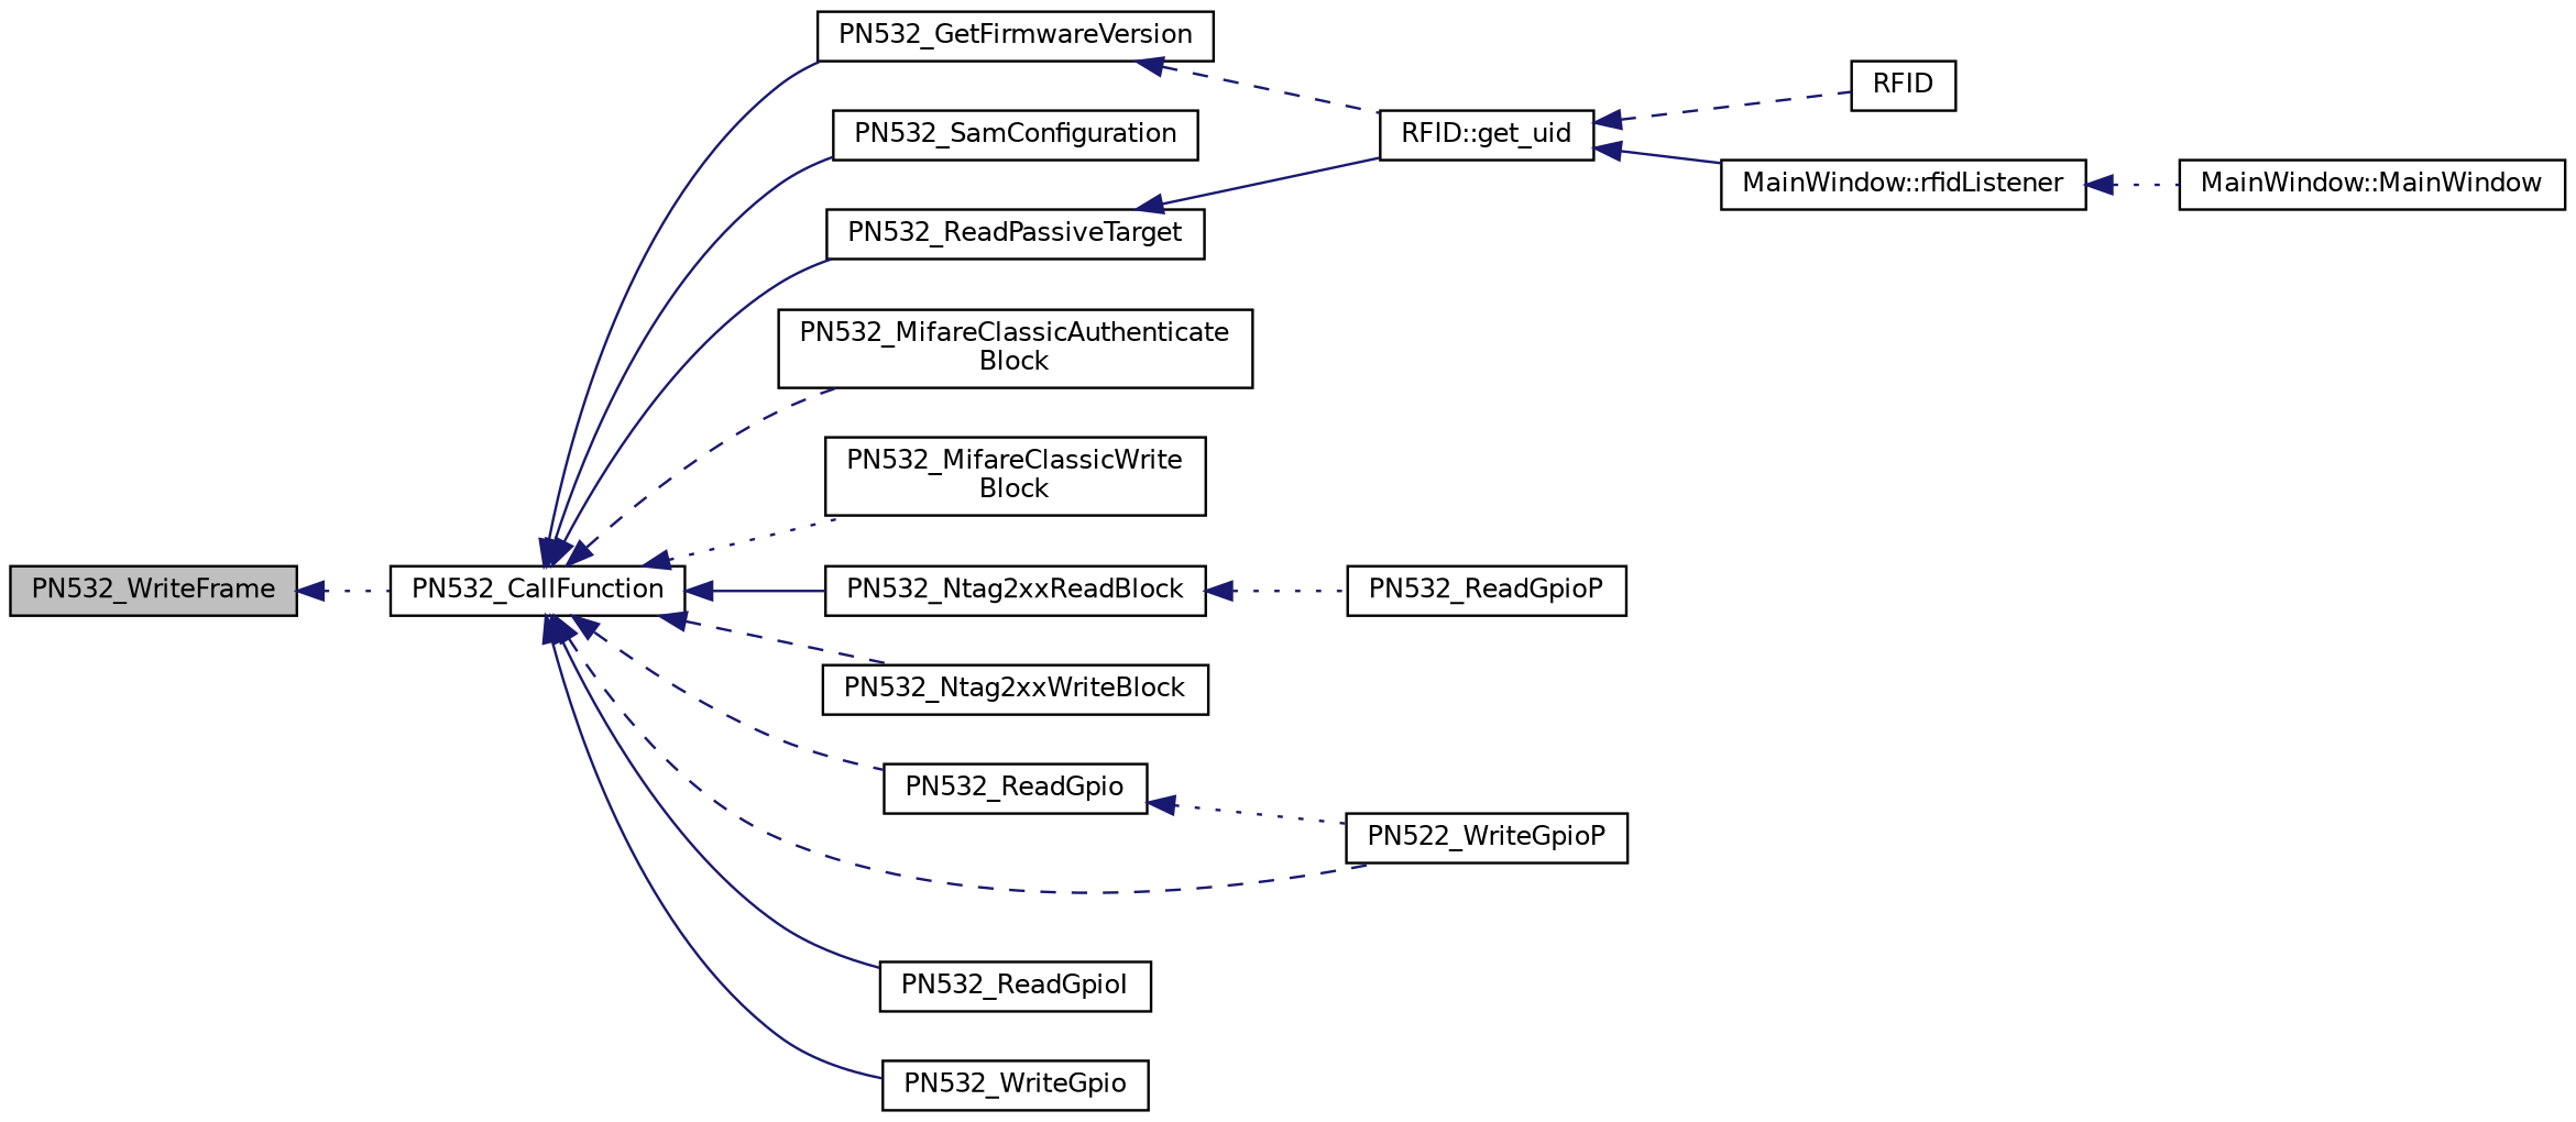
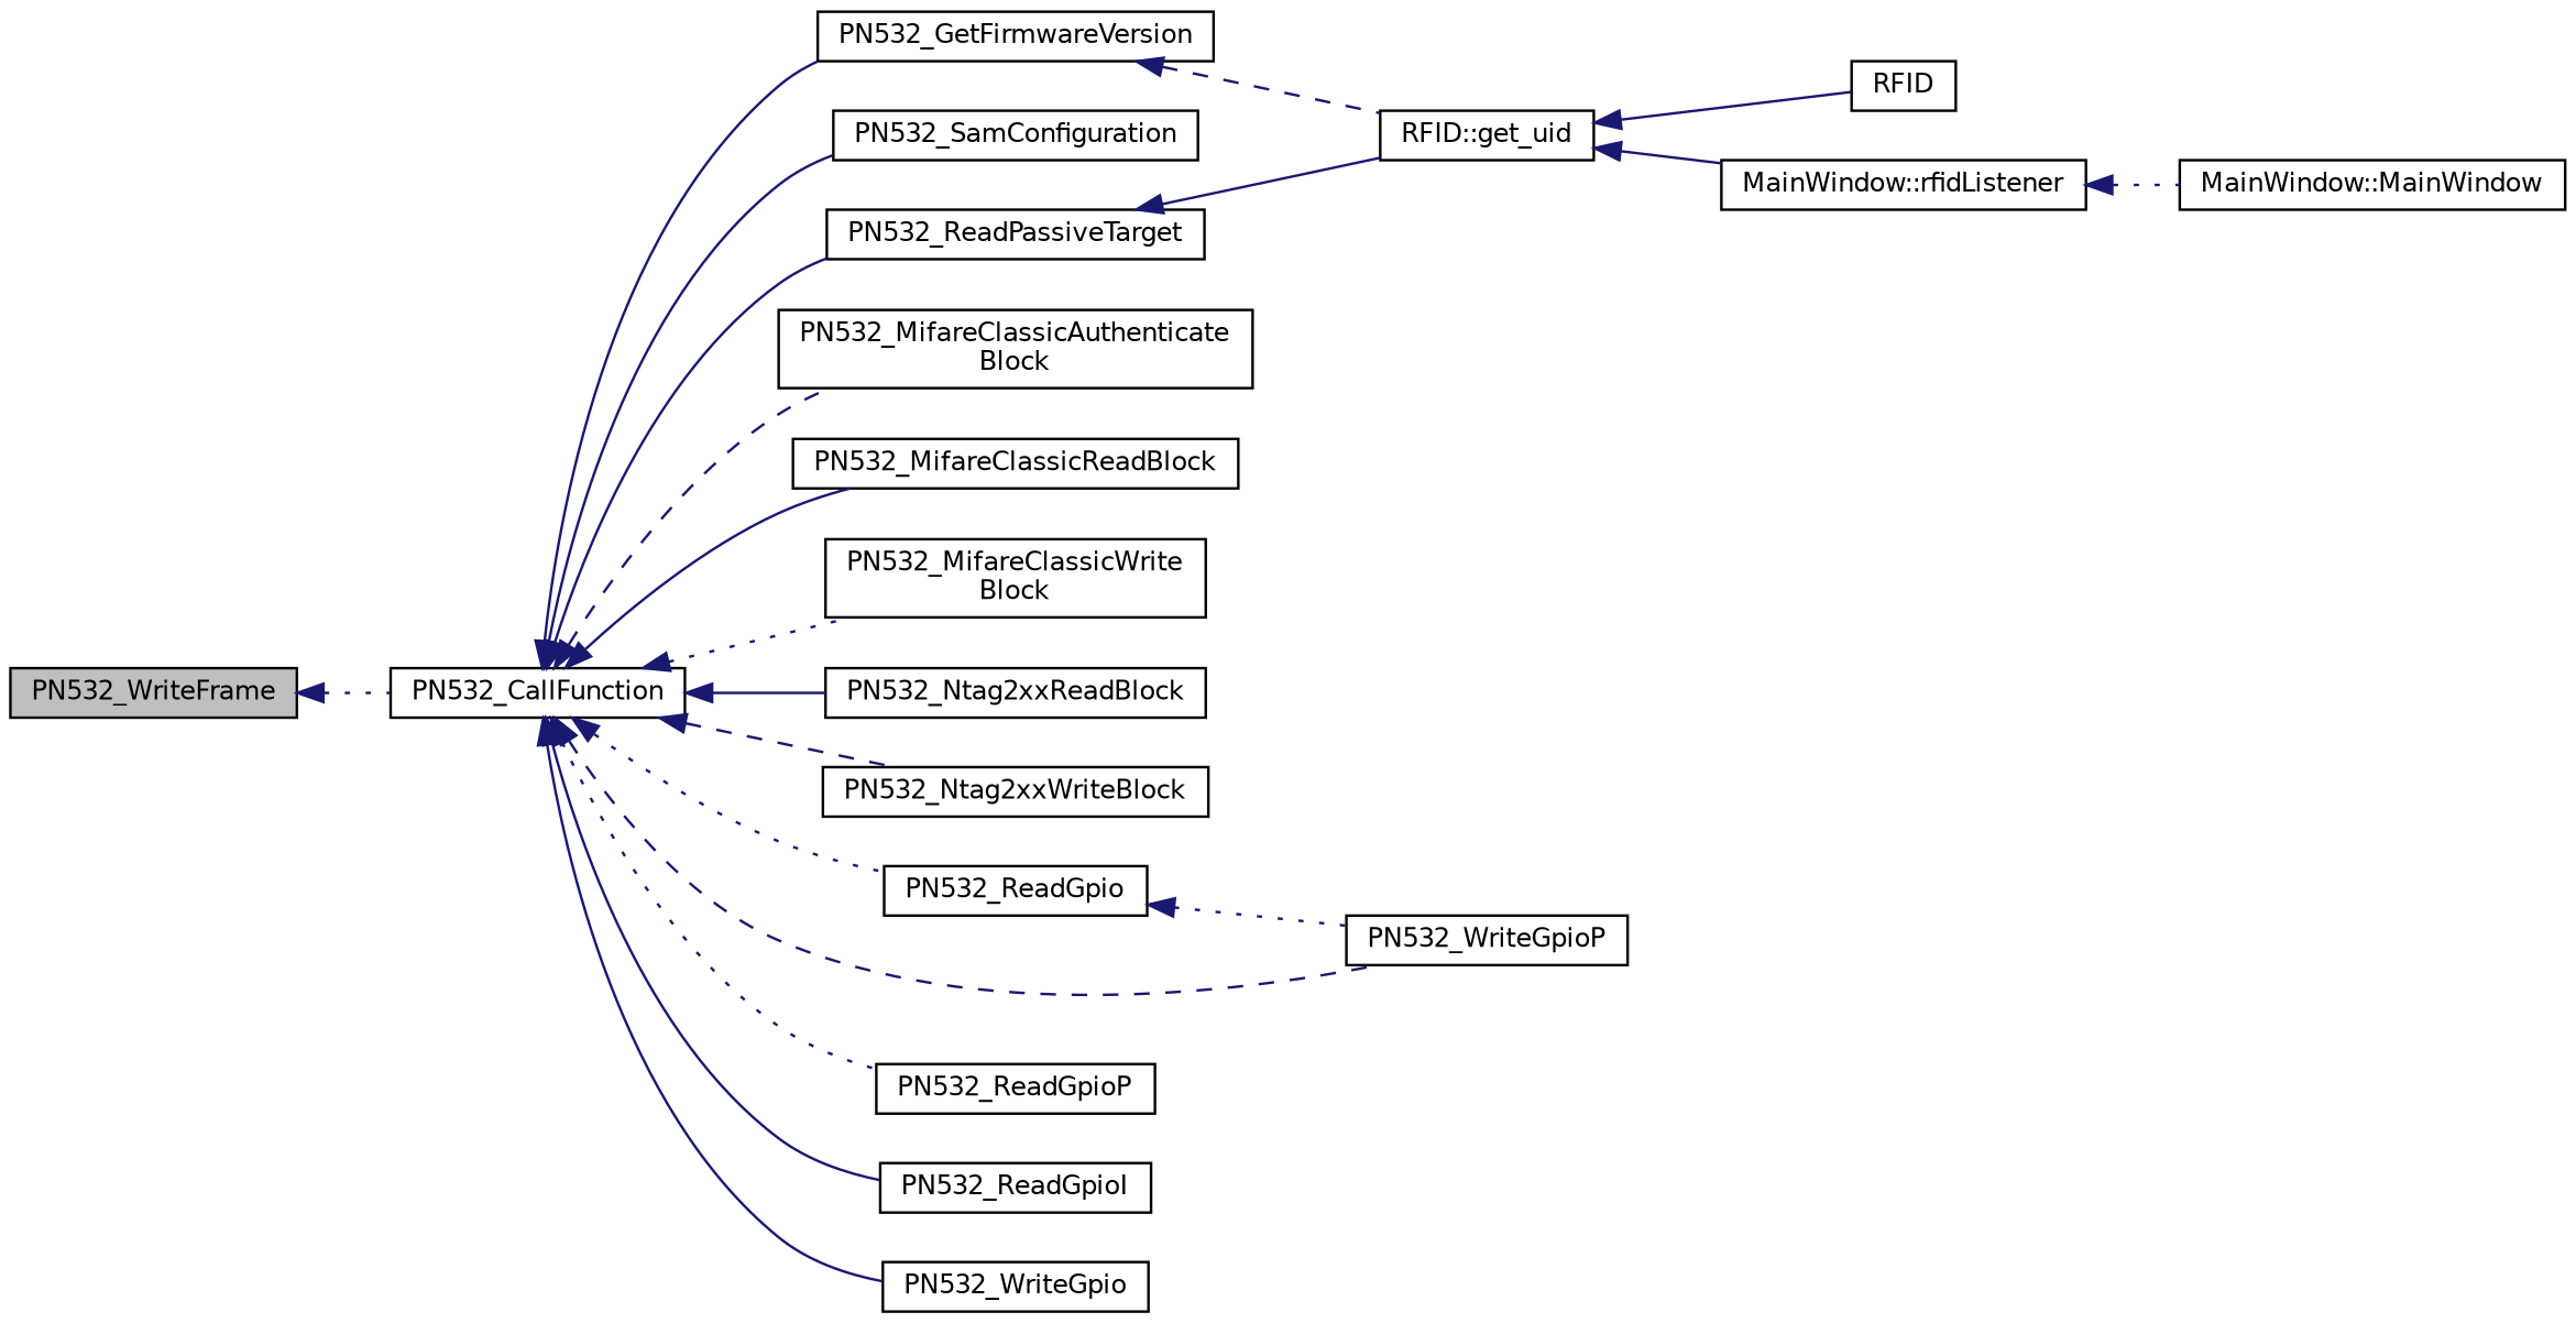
  digraph {
    rankdir=LR
    node [color=black fillcolor=white fontname=Helvetica fontsize=10 shape=record style=filled]
    edge [color=midnightblue dir=back fontname=Helvetica fontsize=10 labelfontname=Helvetica labelfontsize=10 style=solid]
    n1 [fillcolor=grey75 fontcolor=black height=0.2 label=PN532_WriteFrame width=0.4]
    n2 [height=0.2 label=PN532_CallFunction width=0.4]
    n3 [height=0.2 label=PN532_GetFirmwareVersion width=0.4]
    n4 [height=0.2 label=PN532_SamConfiguration width=0.4]
    n5 [height=0.2 label=PN532_ReadPassiveTarget width=0.4]
    n6 [height=0.2 label="PN532_MifareClassicAuthenticate\lBlock" width=0.4]
+   n7 [height=0.2 label=PN532_MifareClassicReadBlock width=0.4]
    n8 [height=0.2 label="PN532_MifareClassicWrite\lBlock" width=0.4]
    n9 [height=0.2 label=PN532_Ntag2xxReadBlock width=0.4]
    n10 [height=0.2 label=PN532_Ntag2xxWriteBlock width=0.4]
    n11 [height=0.2 label=PN532_ReadGpio width=0.4]
-   n12 [height=0.2 label=PN522_WriteGpioP width=0.4]
+   n12 [height=0.2 label=PN532_WriteGpioP width=0.4]
    n13 [height=0.2 label=PN532_ReadGpioP width=0.4]
    n14 [height=0.2 label=PN532_ReadGpioI width=0.4]
    n15 [height=0.2 label=PN532_WriteGpio width=0.4]
    n16 [height=0.2 label="RFID::get_uid" width=0.4]
    n17 [height=0.2 label=RFID width=0.4]
    n18 [height=0.2 label="MainWindow::rfidListener" width=0.4]
    n19 [height=0.2 label="MainWindow::MainWindow" width=0.4]
    n1 -> n2 [style=dotted]
    n2 -> n3
    n2 -> n4
    n2 -> n5
    n2 -> n6 [style=dashed]
+   n2 -> n7
    n2 -> n8 [style=dotted]
    n2 -> n9
    n2 -> n10 [style=dashed]
-   n2 -> n11 [style=dashed]
+   n2 -> n11 [style=dotted]
    n2 -> n12 [style=dashed]
-   n9 -> n13 [style=dotted]
+   n2 -> n13 [style=dotted]
    n2 -> n14
    n2 -> n15
    n3 -> n16 [style=dashed]
    n5 -> n16
    n11 -> n12 [style=dotted]
-   n16 -> n17 [style=dashed]
+   n16 -> n17
    n16 -> n18
    n18 -> n19 [style=dotted]
  }
